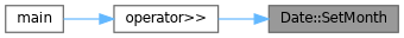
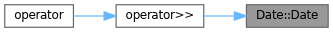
  digraph {
    rankdir=RL
    node [color=grey40 fillcolor=white fontname=Helvetica fontsize=10 shape=box style=filled]
    edge [color=steelblue1 dir=back fontname=Helvetica fontsize=10 labelfontname=Helvetica labelfontsize=10 style=solid]
-   n1 [color=gray40 fillcolor=grey60 fontcolor=black height=0.2 label="Date::SetMonth" width=0.4]
+   n1 [color=gray40 fillcolor=grey60 fontcolor=black height=0.2 label="Date::Date" width=0.4]
    n2 [height=0.2 label="operator\>\>" width=0.4]
-   n3 [height=0.2 label=main width=0.4]
+   n3 [height=0.2 label=operator width=0.4]
    n1 -> n2
    n2 -> n3
  }
